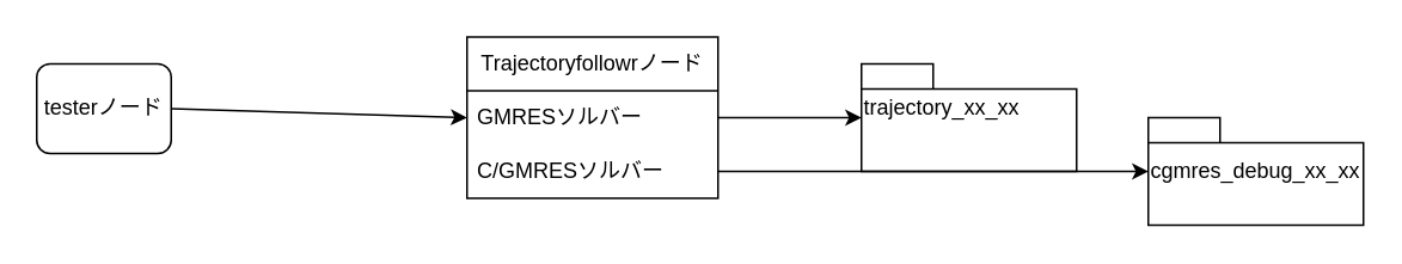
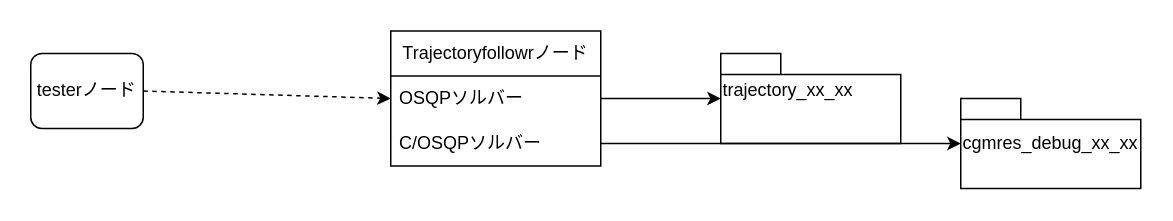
  <mxCell id="0" />
  <mxCell id="1" parent="0" />
  <mxCell id="2" value="testerノード" style="rounded=1;whiteSpace=wrap;html=1;" parent="1" vertex="1"><mxGeometry x="20" y="35" width="75" height="50" as="geometry" /></mxCell>
  <mxCell id="3" value="Trajectoryfollowrノード" style="swimlane;fontStyle=0;childLayout=stackLayout;horizontal=1;startSize=30;horizontalStack=0;resizeParent=1;resizeParentMax=0;resizeLast=0;collapsible=1;marginBottom=0;whiteSpace=wrap;html=1;" parent="1" vertex="1"><mxGeometry x="260" y="20" width="140" height="90" as="geometry" /></mxCell>
- <mxCell id="4" value="GMRESソルバー" style="text;strokeColor=none;fillColor=none;align=left;verticalAlign=middle;spacingLeft=4;spacingRight=4;overflow=hidden;points=[[0,0.5],[1,0.5]];portConstraint=eastwest;rotatable=0;whiteSpace=wrap;html=1;" parent="3" vertex="1"><mxGeometry y="30" width="140" height="30" as="geometry" /></mxCell>
- <mxCell id="5" value="C/GMRESソルバー" style="text;strokeColor=none;fillColor=none;align=left;verticalAlign=middle;spacingLeft=4;spacingRight=4;overflow=hidden;points=[[0,0.5],[1,0.5]];portConstraint=eastwest;rotatable=0;whiteSpace=wrap;html=1;" parent="3" vertex="1"><mxGeometry y="60" width="140" height="30" as="geometry" /></mxCell>
- <mxCell id="6" value="" style="endArrow=classic;html=1;exitX=1;exitY=0.5;exitDx=0;exitDy=0;entryX=0;entryY=0.5;entryDx=0;entryDy=0;" parent="1" source="2" target="3" edge="1"><mxGeometry width="50" height="50" relative="1" as="geometry"><mxPoint x="380" y="320" as="sourcePoint" /><mxPoint x="430" y="270" as="targetPoint" /></mxGeometry></mxCell>
+ <mxCell id="4" value="OSQPソルバー" style="text;strokeColor=none;fillColor=none;align=left;verticalAlign=middle;spacingLeft=4;spacingRight=4;overflow=hidden;points=[[0,0.5],[1,0.5]];portConstraint=eastwest;rotatable=0;whiteSpace=wrap;html=1;" parent="3" vertex="1"><mxGeometry y="30" width="140" height="30" as="geometry" /></mxCell>
+ <mxCell id="5" value="C/OSQPソルバー" style="text;strokeColor=none;fillColor=none;align=left;verticalAlign=middle;spacingLeft=4;spacingRight=4;overflow=hidden;points=[[0,0.5],[1,0.5]];portConstraint=eastwest;rotatable=0;whiteSpace=wrap;html=1;" parent="3" vertex="1"><mxGeometry y="60" width="140" height="30" as="geometry" /></mxCell>
+ <mxCell id="6" value="" style="endArrow=classic;html=1;exitX=1;exitY=0.5;exitDx=0;exitDy=0;entryX=0;entryY=0.5;entryDx=0;entryDy=0;dashed=1;" parent="1" source="2" target="3" edge="1"><mxGeometry width="50" height="50" relative="1" as="geometry"><mxPoint x="380" y="320" as="sourcePoint" /><mxPoint x="430" y="270" as="targetPoint" /></mxGeometry></mxCell>
  <mxCell id="7" value="" style="shape=folder;fontStyle=1;spacingTop=10;tabWidth=40;tabHeight=14;tabPosition=left;html=1;whiteSpace=wrap;" parent="1" vertex="1"><mxGeometry x="480" y="35" width="120" height="60" as="geometry" /></mxCell>
  <mxCell id="8" value="trajectory_xx_xx" style="text;html=1;strokeColor=none;fillColor=none;align=center;verticalAlign=middle;whiteSpace=wrap;rounded=0;" parent="1" vertex="1"><mxGeometry x="485" y="45" width="80" height="30" as="geometry" /></mxCell>
  <mxCell id="9" value="" style="endArrow=classic;html=1;exitX=1;exitY=0.5;exitDx=0;exitDy=0;" parent="1" source="4" edge="1"><mxGeometry width="50" height="50" relative="1" as="geometry"><mxPoint x="380" y="320" as="sourcePoint" /><mxPoint x="480" y="65" as="targetPoint" /></mxGeometry></mxCell>
  <mxCell id="10" value="" style="shape=folder;fontStyle=1;spacingTop=10;tabWidth=40;tabHeight=14;tabPosition=left;html=1;whiteSpace=wrap;" parent="1" vertex="1"><mxGeometry x="640" y="65" width="120" height="60" as="geometry" /></mxCell>
  <mxCell id="11" value="cgmres_debug_xx_xx" style="text;html=1;strokeColor=none;fillColor=none;align=center;verticalAlign=middle;whiteSpace=wrap;rounded=0;" parent="1" vertex="1"><mxGeometry x="640" y="80" width="120" height="30" as="geometry" /></mxCell>
  <mxCell id="12" value="" style="endArrow=classic;html=1;exitX=1;exitY=0.5;exitDx=0;exitDy=0;" parent="1" source="5" edge="1"><mxGeometry width="50" height="50" relative="1" as="geometry"><mxPoint x="380" y="320" as="sourcePoint" /><mxPoint x="640" y="95" as="targetPoint" /></mxGeometry></mxCell>
